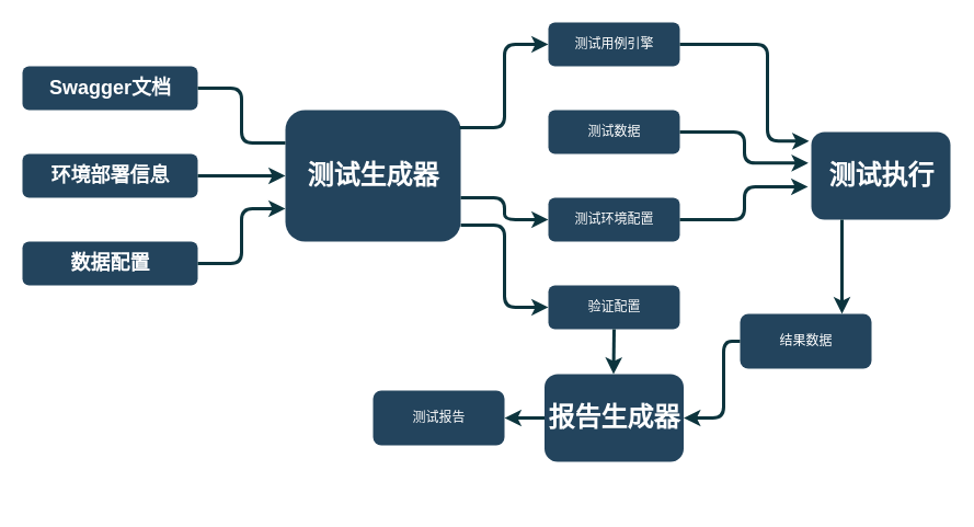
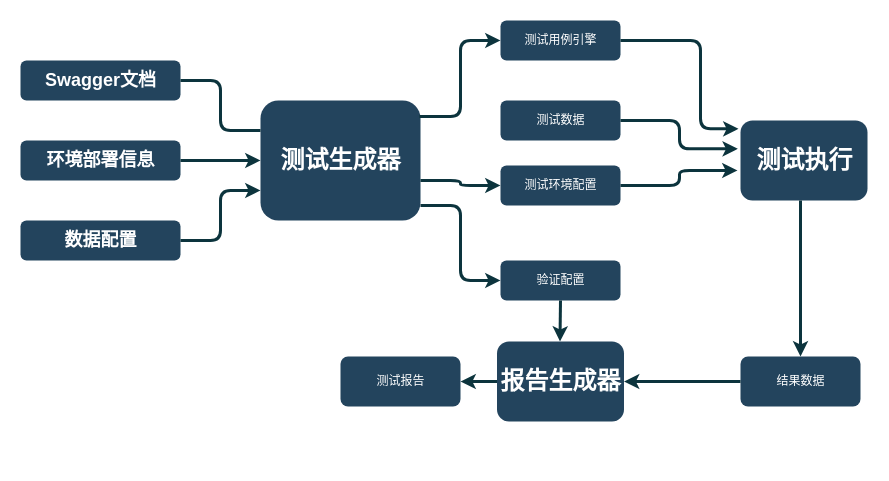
  <mxCell id="0" />
  <mxCell id="1" parent="0" />
  <mxCell id="2" value="&lt;h2&gt;&lt;font color=&quot;#ffffff&quot;&gt;Swagger文档&lt;/font&gt;&lt;/h2&gt;" style="rounded=1;fillColor=#23445D;strokeColor=none;strokeWidth=2;fontFamily=Helvetica;html=1;gradientColor=none;" parent="1" vertex="1"><mxGeometry x="20" y="60" width="160" height="40" as="geometry" /></mxCell>
  <mxCell id="3" value="&lt;font color=&quot;#ffffff&quot;&gt;测试用例引擎&lt;/font&gt;" style="rounded=1;fillColor=#23445D;strokeColor=none;strokeWidth=2;fontFamily=Helvetica;html=1;gradientColor=none;" parent="1" vertex="1"><mxGeometry x="500" y="20" width="120" height="40" as="geometry" /></mxCell>
  <mxCell id="4" value="&lt;h1&gt;&lt;font color=&quot;#ffffff&quot;&gt;测试生成器&lt;/font&gt;&lt;/h1&gt;" style="rounded=1;fillColor=#23445D;strokeColor=none;strokeWidth=2;fontFamily=Helvetica;html=1;gradientColor=none;" parent="1" vertex="1"><mxGeometry x="260" y="100" width="160" height="120" as="geometry" /></mxCell>
  <mxCell id="5" value="&lt;h1&gt;&lt;font color=&quot;#ffffff&quot;&gt;测试执行&lt;/font&gt;&lt;/h1&gt;" style="rounded=1;fillColor=#23445D;strokeColor=none;strokeWidth=2;fontFamily=Helvetica;html=1;gradientColor=none;" parent="1" vertex="1"><mxGeometry x="740" y="120" width="127" height="80" as="geometry" /></mxCell>
- <mxCell id="6" value="&lt;font color=&quot;#ffffff&quot;&gt;结果数据&lt;/font&gt;" style="rounded=1;fillColor=#23445D;strokeColor=none;strokeWidth=2;gradientColor=none;fontFamily=Helvetica;html=1;" parent="1" vertex="1"><mxGeometry x="675" y="286" width="120" height="50" as="geometry" /></mxCell>
+ <mxCell id="6" value="&lt;font color=&quot;#ffffff&quot;&gt;结果数据&lt;/font&gt;" style="rounded=1;fillColor=#23445D;strokeColor=none;strokeWidth=2;gradientColor=none;fontFamily=Helvetica;html=1;" parent="1" vertex="1"><mxGeometry x="740" y="356" width="120" height="50" as="geometry" /></mxCell>
  <mxCell id="7" value="" style="edgeStyle=elbowEdgeStyle;elbow=horizontal;strokeWidth=3;strokeColor=#0C343D;fontFamily=Helvetica;html=1;" parent="1" target="3" edge="1"><mxGeometry x="6.449" y="830.5" width="131.973" height="100" as="geometry"><mxPoint x="419" y="116" as="sourcePoint" /><mxPoint x="-81.578" y="-69.5" as="targetPoint" /></mxGeometry></mxCell>
  <mxCell id="8" value="" style="edgeStyle=elbowEdgeStyle;elbow=horizontal;strokeWidth=3;strokeColor=#0C343D;fontFamily=Helvetica;html=1;entryX=-0.016;entryY=0.104;entryDx=0;entryDy=0;entryPerimeter=0;" parent="1" source="3" target="5" edge="1"><mxGeometry x="6.449" y="830.5" width="131.973" height="100" as="geometry"><mxPoint x="-213.551" y="30.5" as="sourcePoint" /><mxPoint x="-81.578" y="-69.5" as="targetPoint" /><Array as="points"><mxPoint x="700" y="80" /></Array></mxGeometry></mxCell>
  <mxCell id="9" value="" style="edgeStyle=elbowEdgeStyle;elbow=horizontal;strokeWidth=3;strokeColor=#0C343D;fontFamily=Helvetica;html=1;" parent="1" source="5" target="6" edge="1"><mxGeometry x="6.449" y="830.5" width="131.973" height="100" as="geometry"><mxPoint x="-213.551" y="30.5" as="sourcePoint" /><mxPoint x="-81.578" y="-69.5" as="targetPoint" /></mxGeometry></mxCell>
  <mxCell id="10" value="&lt;h2&gt;&lt;font color=&quot;#ffffff&quot;&gt;环境部署信息&lt;/font&gt;&lt;/h2&gt;" style="rounded=1;fillColor=#23445D;strokeColor=none;strokeWidth=2;fontFamily=Helvetica;html=1;gradientColor=none;" vertex="1" parent="1"><mxGeometry x="20" y="140" width="160" height="40" as="geometry" /></mxCell>
  <mxCell id="11" value="&lt;h2&gt;&lt;font color=&quot;#ffffff&quot;&gt;数据配置&lt;/font&gt;&lt;/h2&gt;" style="rounded=1;fillColor=#23445D;strokeColor=none;strokeWidth=2;fontFamily=Helvetica;html=1;gradientColor=none;" vertex="1" parent="1"><mxGeometry x="20" y="220" width="160" height="40" as="geometry" /></mxCell>
  <mxCell id="12" value="&lt;font color=&quot;#ffffff&quot;&gt;测试数据&lt;/font&gt;" style="rounded=1;fillColor=#23445D;strokeColor=none;strokeWidth=2;fontFamily=Helvetica;html=1;gradientColor=none;" vertex="1" parent="1"><mxGeometry x="500" y="100" width="120" height="40" as="geometry" /></mxCell>
  <mxCell id="13" value="&lt;span style=&quot;color: rgb(255 , 255 , 255)&quot;&gt;验证配置&lt;/span&gt;" style="rounded=1;fillColor=#23445D;strokeColor=none;strokeWidth=2;fontFamily=Helvetica;html=1;gradientColor=none;" vertex="1" parent="1"><mxGeometry x="500" y="260" width="120" height="40" as="geometry" /></mxCell>
  <mxCell id="14" value="" style="edgeStyle=elbowEdgeStyle;elbow=horizontal;strokeWidth=3;strokeColor=#0C343D;fontFamily=Helvetica;html=1;entryX=0;entryY=0.5;entryDx=0;entryDy=0;" edge="1" parent="1" target="13"><mxGeometry x="26.449" y="850.5" width="131.973" height="100" as="geometry"><mxPoint x="420" y="205" as="sourcePoint" /><mxPoint x="505.9" y="170" as="targetPoint" /></mxGeometry></mxCell>
  <mxCell id="15" value="" style="edgeStyle=elbowEdgeStyle;elbow=horizontal;strokeWidth=3;strokeColor=#0C343D;fontFamily=Helvetica;html=1;exitX=1;exitY=0.5;exitDx=0;exitDy=0;entryX=0;entryY=0.25;entryDx=0;entryDy=0;endArrow=none;" edge="1" parent="1" source="2" target="4"><mxGeometry x="16.449" y="840.5" width="131.973" height="100" as="geometry"><mxPoint x="430" y="140" as="sourcePoint" /><mxPoint x="510" y="90" as="targetPoint" /></mxGeometry></mxCell>
  <mxCell id="16" value="" style="edgeStyle=elbowEdgeStyle;elbow=horizontal;strokeWidth=3;strokeColor=#0C343D;fontFamily=Helvetica;html=1;exitX=1;exitY=0.5;exitDx=0;exitDy=0;" edge="1" parent="1" source="10"><mxGeometry x="26.449" y="850.5" width="131.973" height="100" as="geometry"><mxPoint x="440" y="150" as="sourcePoint" /><mxPoint x="260" y="160" as="targetPoint" /></mxGeometry></mxCell>
  <mxCell id="17" value="" style="edgeStyle=elbowEdgeStyle;elbow=horizontal;strokeWidth=3;strokeColor=#0C343D;fontFamily=Helvetica;html=1;exitX=1;exitY=0.5;exitDx=0;exitDy=0;entryX=0;entryY=0.75;entryDx=0;entryDy=0;" edge="1" parent="1" source="11" target="4"><mxGeometry x="36.449" y="860.5" width="131.973" height="100" as="geometry"><mxPoint x="450" y="160" as="sourcePoint" /><mxPoint x="530" y="110" as="targetPoint" /></mxGeometry></mxCell>
- <mxCell id="18" value="&lt;span style=&quot;color: rgb(255 , 255 , 255)&quot;&gt;测试环境配置&lt;/span&gt;" style="rounded=1;fillColor=#23445D;strokeColor=none;strokeWidth=2;fontFamily=Helvetica;html=1;gradientColor=none;" vertex="1" parent="1"><mxGeometry x="500" y="180" width="120" height="40" as="geometry" /></mxCell>
+ <mxCell id="18" value="&lt;span style=&quot;color: rgb(255 , 255 , 255)&quot;&gt;测试环境配置&lt;/span&gt;" style="rounded=1;fillColor=#23445D;strokeColor=none;strokeWidth=2;fontFamily=Helvetica;html=1;gradientColor=none;" vertex="1" parent="1"><mxGeometry x="500" y="165" width="120" height="40" as="geometry" /></mxCell>
  <mxCell id="19" value="" style="edgeStyle=elbowEdgeStyle;elbow=horizontal;strokeWidth=3;strokeColor=#0C343D;fontFamily=Helvetica;html=1;entryX=0;entryY=0.5;entryDx=0;entryDy=0;" edge="1" parent="1" target="18"><mxGeometry x="26.449" y="850.5" width="131.973" height="100" as="geometry"><mxPoint x="420" y="180" as="sourcePoint" /><mxPoint x="510" y="130" as="targetPoint" /></mxGeometry></mxCell>
  <mxCell id="20" value="" style="edgeStyle=elbowEdgeStyle;elbow=horizontal;strokeWidth=3;strokeColor=#0C343D;fontFamily=Helvetica;html=1;exitX=1;exitY=0.5;exitDx=0;exitDy=0;entryX=-0.021;entryY=0.354;entryDx=0;entryDy=0;entryPerimeter=0;" edge="1" parent="1" source="12" target="5"><mxGeometry x="16.449" y="840.5" width="131.973" height="100" as="geometry"><mxPoint x="630" y="50" as="sourcePoint" /><mxPoint x="730" y="152" as="targetPoint" /></mxGeometry></mxCell>
  <mxCell id="21" value="" style="edgeStyle=elbowEdgeStyle;elbow=horizontal;strokeWidth=3;strokeColor=#0C343D;fontFamily=Helvetica;html=1;exitX=1;exitY=0.5;exitDx=0;exitDy=0;" edge="1" parent="1" source="18"><mxGeometry x="26.449" y="850.5" width="131.973" height="100" as="geometry"><mxPoint x="640" y="60" as="sourcePoint" /><mxPoint x="737" y="170" as="targetPoint" /></mxGeometry></mxCell>
  <mxCell id="22" value="" style="edgeStyle=elbowEdgeStyle;elbow=horizontal;strokeWidth=3;strokeColor=#0C343D;fontFamily=Helvetica;html=1;exitX=0.5;exitY=1;exitDx=0;exitDy=0;entryX=0.5;entryY=0;entryDx=0;entryDy=0;" edge="1" parent="1" source="13" target="24"><mxGeometry x="25.949" y="870.5" width="131.973" height="100" as="geometry"><mxPoint x="559.5" y="320" as="sourcePoint" /><mxPoint x="559.5" y="460" as="targetPoint" /><Array as="points"><mxPoint x="559.5" y="330" /><mxPoint x="553.5" y="370" /></Array></mxGeometry></mxCell>
  <mxCell id="23" value="" style="edgeStyle=elbowEdgeStyle;elbow=horizontal;strokeWidth=3;strokeColor=#0C343D;fontFamily=Helvetica;html=1;exitX=0;exitY=0.5;exitDx=0;exitDy=0;entryX=1;entryY=0.5;entryDx=0;entryDy=0;" edge="1" parent="1" source="6" target="24"><mxGeometry x="106.449" y="1070.5" width="131.973" height="100" as="geometry"><mxPoint x="690" y="490" as="sourcePoint" /><mxPoint x="630" y="450" as="targetPoint" /><Array as="points"><mxPoint x="660" y="420" /><mxPoint x="710" y="390" /></Array></mxGeometry></mxCell>
  <mxCell id="24" value="&lt;h1&gt;&lt;font color=&quot;#ffffff&quot;&gt;报告生成器&lt;/font&gt;&lt;/h1&gt;" style="rounded=1;fillColor=#23445D;strokeColor=none;strokeWidth=2;fontFamily=Helvetica;html=1;gradientColor=none;" vertex="1" parent="1"><mxGeometry x="496.5" y="341" width="127" height="80" as="geometry" /></mxCell>
  <mxCell id="25" value="&lt;font color=&quot;#ffffff&quot;&gt;测试报告&lt;/font&gt;" style="rounded=1;fillColor=#23445D;strokeColor=none;strokeWidth=2;gradientColor=none;fontFamily=Helvetica;html=1;" vertex="1" parent="1"><mxGeometry x="340" y="356" width="120" height="50" as="geometry" /></mxCell>
  <mxCell id="26" value="" style="edgeStyle=elbowEdgeStyle;elbow=horizontal;strokeWidth=3;strokeColor=#0C343D;fontFamily=Helvetica;html=1;exitX=0;exitY=0.5;exitDx=0;exitDy=0;entryX=1;entryY=0.5;entryDx=0;entryDy=0;" edge="1" parent="1" source="24" target="25"><mxGeometry x="-203.551" y="1139.5" width="131.973" height="100" as="geometry"><mxPoint x="430" y="450" as="sourcePoint" /><mxPoint x="313.5" y="450" as="targetPoint" /><Array as="points"><mxPoint x="460" y="381" /><mxPoint x="400" y="459" /></Array></mxGeometry></mxCell>
